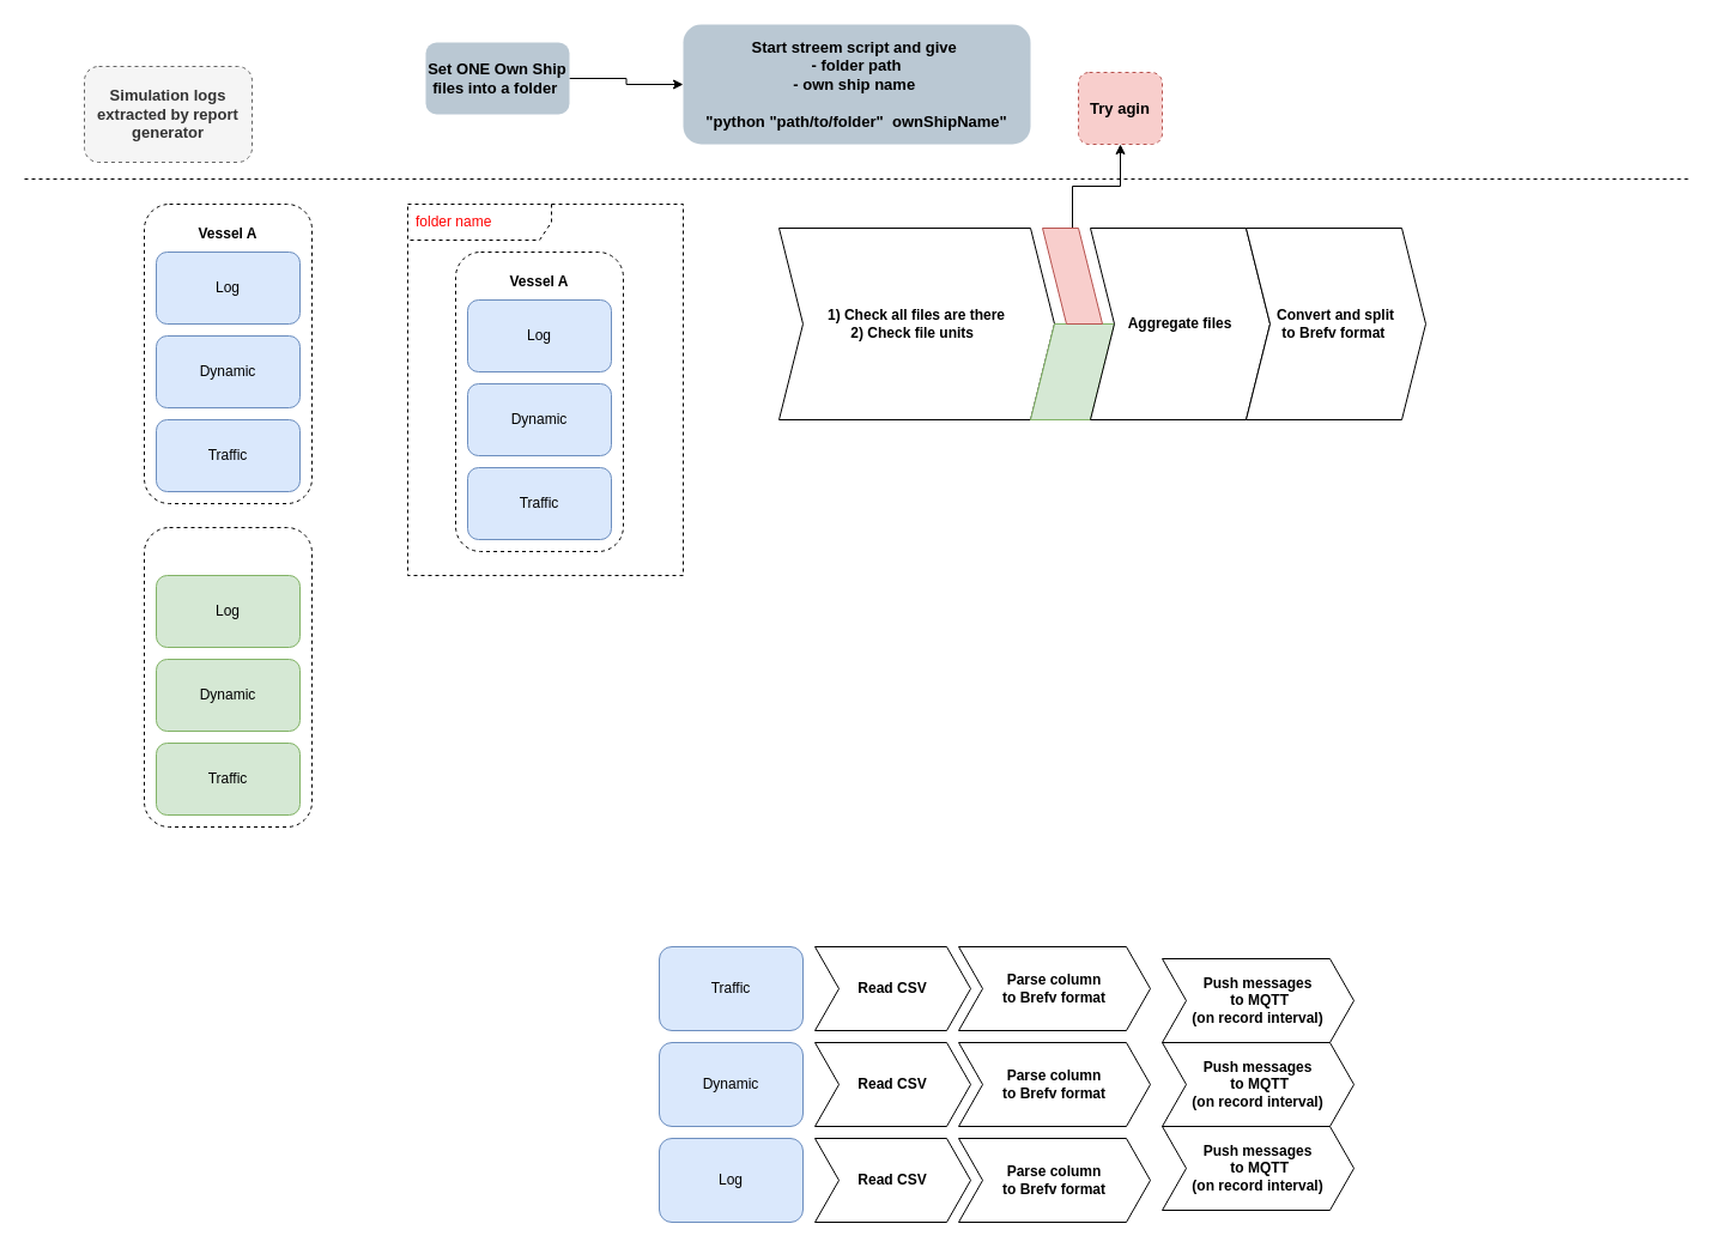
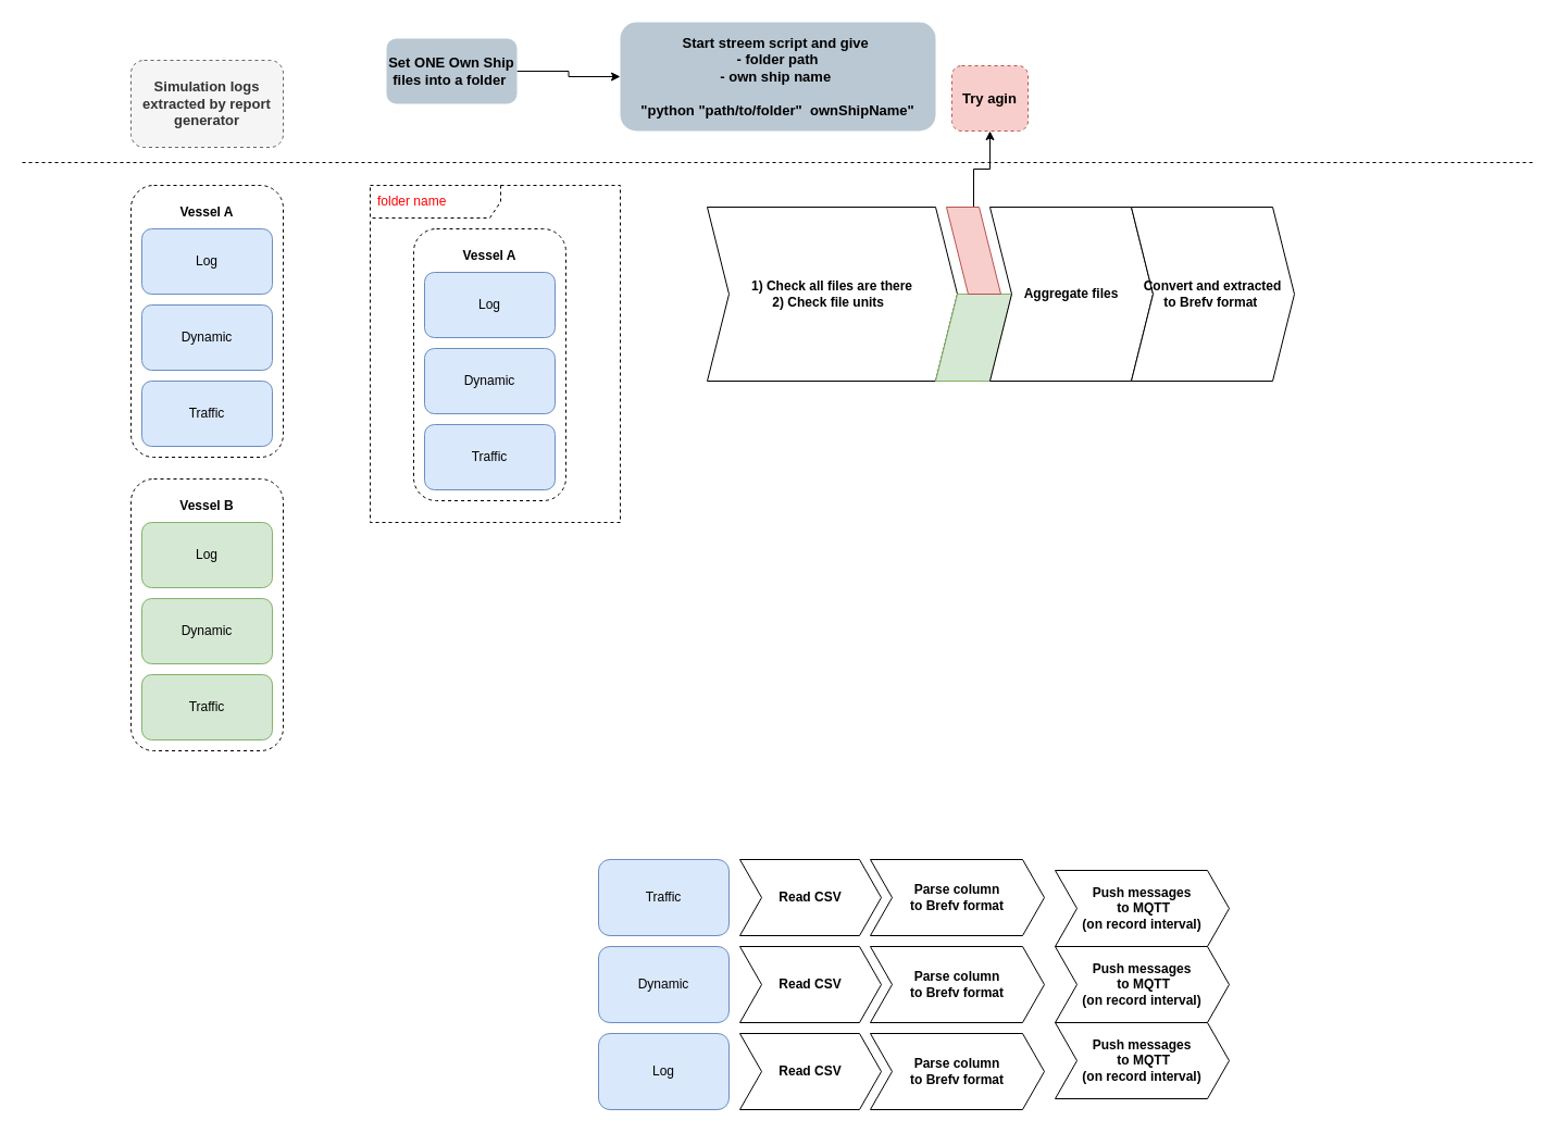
  <mxCell id="0" />
  <mxCell id="1" parent="0" />
  <mxCell id="2" value="" style="rounded=1;whiteSpace=wrap;html=1;dashed=1;fillColor=none;" vertex="1" parent="1"><mxGeometry x="120" y="440" width="140" height="250" as="geometry" /></mxCell>
  <mxCell id="3" value="" style="rounded=1;whiteSpace=wrap;html=1;dashed=1;fillColor=none;" vertex="1" parent="1"><mxGeometry x="120" y="170" width="140" height="250" as="geometry" /></mxCell>
  <mxCell id="4" value="Log" style="rounded=1;whiteSpace=wrap;html=1;fillColor=#dae8fc;strokeColor=#6c8ebf;" vertex="1" parent="1"><mxGeometry x="130" y="210" width="120" height="60" as="geometry" /></mxCell>
  <mxCell id="5" value="Dynamic" style="rounded=1;whiteSpace=wrap;html=1;fillColor=#dae8fc;strokeColor=#6c8ebf;" vertex="1" parent="1"><mxGeometry x="130" y="280" width="120" height="60" as="geometry" /></mxCell>
  <mxCell id="6" value="Traffic" style="rounded=1;whiteSpace=wrap;html=1;fillColor=#dae8fc;strokeColor=#6c8ebf;" vertex="1" parent="1"><mxGeometry x="130" y="350" width="120" height="60" as="geometry" /></mxCell>
  <mxCell id="7" value="Log" style="rounded=1;whiteSpace=wrap;html=1;fillColor=#d5e8d4;strokeColor=#82b366;" vertex="1" parent="1"><mxGeometry x="130" y="480" width="120" height="60" as="geometry" /></mxCell>
  <mxCell id="8" value="Dynamic" style="rounded=1;whiteSpace=wrap;html=1;fillColor=#d5e8d4;strokeColor=#82b366;" vertex="1" parent="1"><mxGeometry x="130" y="550" width="120" height="60" as="geometry" /></mxCell>
  <mxCell id="9" value="Traffic" style="rounded=1;whiteSpace=wrap;html=1;fillColor=#d5e8d4;strokeColor=#82b366;" vertex="1" parent="1"><mxGeometry x="130" y="620" width="120" height="60" as="geometry" /></mxCell>
  <mxCell id="10" value="Vessel A" style="text;html=1;strokeColor=none;fillColor=none;align=center;verticalAlign=middle;whiteSpace=wrap;rounded=0;fontStyle=1" vertex="1" parent="1"><mxGeometry x="160" y="180" width="60" height="30" as="geometry" /></mxCell>
+ <mxCell id="11" value="Vessel B" style="text;html=1;strokeColor=none;fillColor=none;align=center;verticalAlign=middle;whiteSpace=wrap;rounded=0;fontStyle=1" vertex="1" parent="1"><mxGeometry x="160" y="450" width="60" height="30" as="geometry" /></mxCell>
  <mxCell id="12" style="edgeStyle=orthogonalEdgeStyle;rounded=0;orthogonalLoop=1;jettySize=auto;html=1;exitX=1;exitY=0.5;exitDx=0;exitDy=0;fontColor=#FF0000;" edge="1" parent="1" source="13" target="14"><mxGeometry relative="1" as="geometry" /></mxCell>
  <mxCell id="13" value="Set ONE Own Ship files into a folder " style="text;fillColor=#bac8d3;align=center;verticalAlign=middle;whiteSpace=wrap;rounded=1;fontSize=13;fontStyle=1;dashed=1;" vertex="1" parent="1"><mxGeometry x="355" y="35" width="120" height="60" as="geometry" /></mxCell>
  <mxCell id="14" value="Start streem script and give &#10;- folder path&#10;- own ship name &#10;&#10;&quot;python &quot;path/to/folder&quot;  ownShipName&quot;" style="text;fillColor=#bac8d3;align=center;verticalAlign=middle;whiteSpace=wrap;rounded=1;fontSize=13;fontStyle=1;dashed=1;" vertex="1" parent="1"><mxGeometry x="570" y="20" width="290" height="100" as="geometry" /></mxCell>
- <mxCell id="15" value="Simulation logs extracted by report generator" style="text;align=center;verticalAlign=middle;whiteSpace=wrap;rounded=1;fontSize=13;fontStyle=1;dashed=1;fillColor=#f5f5f5;fontColor=#333333;strokeColor=#666666;" vertex="1" parent="1"><mxGeometry x="70" y="55" width="140" height="80" as="geometry" /></mxCell>
+ <mxCell id="15" value="Simulation logs extracted by report generator" style="text;align=center;verticalAlign=middle;whiteSpace=wrap;rounded=1;fontSize=13;fontStyle=1;dashed=1;fillColor=#f5f5f5;fontColor=#333333;strokeColor=#666666;" vertex="1" parent="1"><mxGeometry x="120" y="55" width="140" height="80" as="geometry" /></mxCell>
  <mxCell id="16" value="folder name&amp;nbsp;" style="shape=umlFrame;whiteSpace=wrap;html=1;width=120;height=30;boundedLbl=1;verticalAlign=middle;align=left;spacingLeft=5;dashed=1;fontColor=#FF0000;fillColor=none;" vertex="1" parent="1"><mxGeometry x="340" y="170" width="230" height="310" as="geometry" /></mxCell>
  <mxCell id="17" value="" style="rounded=1;whiteSpace=wrap;html=1;dashed=1;fillColor=none;" vertex="1" parent="1"><mxGeometry x="380" y="210" width="140" height="250" as="geometry" /></mxCell>
  <mxCell id="18" value="Log" style="rounded=1;whiteSpace=wrap;html=1;fillColor=#dae8fc;strokeColor=#6c8ebf;" vertex="1" parent="1"><mxGeometry x="390" y="250" width="120" height="60" as="geometry" /></mxCell>
  <mxCell id="19" value="Dynamic" style="rounded=1;whiteSpace=wrap;html=1;fillColor=#dae8fc;strokeColor=#6c8ebf;" vertex="1" parent="1"><mxGeometry x="390" y="320" width="120" height="60" as="geometry" /></mxCell>
  <mxCell id="20" value="Traffic" style="rounded=1;whiteSpace=wrap;html=1;fillColor=#dae8fc;strokeColor=#6c8ebf;" vertex="1" parent="1"><mxGeometry x="390" y="390" width="120" height="60" as="geometry" /></mxCell>
  <mxCell id="21" value="Vessel A" style="text;html=1;strokeColor=none;fillColor=none;align=center;verticalAlign=middle;whiteSpace=wrap;rounded=0;fontStyle=1" vertex="1" parent="1"><mxGeometry x="420" y="220" width="60" height="30" as="geometry" /></mxCell>
  <mxCell id="22" value="&lt;b&gt;1) Check all files are there&lt;br&gt;2) Check file units&amp;nbsp;&amp;nbsp;&lt;br&gt;&lt;/b&gt;" style="shape=step;perimeter=stepPerimeter;whiteSpace=wrap;html=1;fixedSize=1;" vertex="1" parent="1"><mxGeometry x="650" y="190" width="230" height="160" as="geometry" /></mxCell>
  <mxCell id="23" value="" style="endArrow=none;dashed=1;html=1;rounded=0;fontColor=#FF0000;" edge="1" parent="1"><mxGeometry width="50" height="50" relative="1" as="geometry"><mxPoint x="20" y="149" as="sourcePoint" /><mxPoint x="1410" y="149" as="targetPoint" /></mxGeometry></mxCell>
  <mxCell id="24" value="" style="shape=parallelogram;perimeter=parallelogramPerimeter;whiteSpace=wrap;html=1;fixedSize=1;fillColor=#d5e8d4;rotation=-180;size=20;strokeColor=#82b366;" vertex="1" parent="1"><mxGeometry x="860" y="270" width="70" height="80" as="geometry" /></mxCell>
  <mxCell id="25" style="edgeStyle=orthogonalEdgeStyle;rounded=0;orthogonalLoop=1;jettySize=auto;html=1;exitX=0.5;exitY=1;exitDx=0;exitDy=0;fontColor=#FF0000;" edge="1" parent="1" source="26" target="27"><mxGeometry relative="1" as="geometry"><mxPoint x="910" y="120" as="targetPoint" /></mxGeometry></mxCell>
  <mxCell id="26" value="&lt;br&gt;" style="shape=parallelogram;perimeter=parallelogramPerimeter;whiteSpace=wrap;html=1;fixedSize=1;fillColor=#f8cecc;rotation=-180;size=20;flipV=1;strokeColor=#b85450;horizontal=1;" vertex="1" parent="1"><mxGeometry x="870" y="190" width="50" height="80" as="geometry" /></mxCell>
- <mxCell id="27" value="Try agin" style="text;fillColor=#f8cecc;align=center;verticalAlign=middle;whiteSpace=wrap;rounded=1;fontSize=13;fontStyle=1;dashed=1;strokeColor=#b85450;" vertex="1" parent="1"><mxGeometry x="900" y="60" width="70" height="60" as="geometry" /></mxCell>
+ <mxCell id="27" value="Try agin" style="text;fillColor=#f8cecc;align=center;verticalAlign=middle;whiteSpace=wrap;rounded=1;fontSize=13;fontStyle=1;dashed=1;strokeColor=#b85450;" vertex="1" parent="1"><mxGeometry x="875" y="60" width="70" height="60" as="geometry" /></mxCell>
  <mxCell id="28" value="&lt;b&gt;Aggregate files&lt;br&gt;&lt;/b&gt;" style="shape=step;perimeter=stepPerimeter;whiteSpace=wrap;html=1;fixedSize=1;" vertex="1" parent="1"><mxGeometry x="910" y="190" width="150" height="160" as="geometry" /></mxCell>
- <mxCell id="29" value="&lt;b&gt;Convert and split &lt;br&gt;to Brefv format&amp;nbsp;&lt;br&gt;&lt;/b&gt;" style="shape=step;perimeter=stepPerimeter;whiteSpace=wrap;html=1;fixedSize=1;" vertex="1" parent="1"><mxGeometry x="1040" y="190" width="150" height="160" as="geometry" /></mxCell>
+ <mxCell id="29" value="&lt;b&gt;Convert and extracted &lt;br&gt;to Brefv format&amp;nbsp;&lt;br&gt;&lt;/b&gt;" style="shape=step;perimeter=stepPerimeter;whiteSpace=wrap;html=1;fixedSize=1;" vertex="1" parent="1"><mxGeometry x="1040" y="190" width="150" height="160" as="geometry" /></mxCell>
  <mxCell id="30" value="&lt;b&gt;Read CSV&lt;br&gt;&lt;/b&gt;" style="shape=step;perimeter=stepPerimeter;whiteSpace=wrap;html=1;fixedSize=1;" vertex="1" parent="1"><mxGeometry x="680" y="950" width="130" height="70" as="geometry" /></mxCell>
  <mxCell id="31" value="&lt;b&gt;Parse column &lt;br&gt;to Brefv format&lt;br&gt;&lt;/b&gt;" style="shape=step;perimeter=stepPerimeter;whiteSpace=wrap;html=1;fixedSize=1;" vertex="1" parent="1"><mxGeometry x="800" y="950" width="160" height="70" as="geometry" /></mxCell>
  <mxCell id="32" value="&lt;b&gt;Push messages&lt;br&gt;&amp;nbsp;to MQTT&lt;br&gt;(on record interval)&lt;br&gt;&lt;/b&gt;" style="shape=step;perimeter=stepPerimeter;whiteSpace=wrap;html=1;fixedSize=1;" vertex="1" parent="1"><mxGeometry x="970" y="940" width="160" height="70" as="geometry" /></mxCell>
  <mxCell id="33" value="Log" style="rounded=1;whiteSpace=wrap;html=1;fillColor=#dae8fc;strokeColor=#6c8ebf;" vertex="1" parent="1"><mxGeometry x="550" y="950" width="120" height="70" as="geometry" /></mxCell>
  <mxCell id="34" value="&lt;b&gt;Read CSV&lt;br&gt;&lt;/b&gt;" style="shape=step;perimeter=stepPerimeter;whiteSpace=wrap;html=1;fixedSize=1;" vertex="1" parent="1"><mxGeometry x="680" y="870" width="130" height="70" as="geometry" /></mxCell>
  <mxCell id="35" value="&lt;b&gt;Parse column &lt;br&gt;to Brefv format&lt;br&gt;&lt;/b&gt;" style="shape=step;perimeter=stepPerimeter;whiteSpace=wrap;html=1;fixedSize=1;" vertex="1" parent="1"><mxGeometry x="800" y="870" width="160" height="70" as="geometry" /></mxCell>
  <mxCell id="36" value="&lt;b&gt;Push messages&lt;br&gt;&amp;nbsp;to MQTT&lt;br&gt;(on record interval)&lt;br&gt;&lt;/b&gt;" style="shape=step;perimeter=stepPerimeter;whiteSpace=wrap;html=1;fixedSize=1;" vertex="1" parent="1"><mxGeometry x="970" y="870" width="160" height="70" as="geometry" /></mxCell>
  <mxCell id="37" value="Dynamic" style="rounded=1;whiteSpace=wrap;html=1;fillColor=#dae8fc;strokeColor=#6c8ebf;" vertex="1" parent="1"><mxGeometry x="550" y="870" width="120" height="70" as="geometry" /></mxCell>
  <mxCell id="38" value="&lt;b&gt;Read CSV&lt;br&gt;&lt;/b&gt;" style="shape=step;perimeter=stepPerimeter;whiteSpace=wrap;html=1;fixedSize=1;" vertex="1" parent="1"><mxGeometry x="680" y="790" width="130" height="70" as="geometry" /></mxCell>
  <mxCell id="39" value="&lt;b&gt;Parse column &lt;br&gt;to Brefv format&lt;br&gt;&lt;/b&gt;" style="shape=step;perimeter=stepPerimeter;whiteSpace=wrap;html=1;fixedSize=1;" vertex="1" parent="1"><mxGeometry x="800" y="790" width="160" height="70" as="geometry" /></mxCell>
  <mxCell id="40" value="&lt;b&gt;Push messages&lt;br&gt;&amp;nbsp;to MQTT&lt;br&gt;(on record interval)&lt;br&gt;&lt;/b&gt;" style="shape=step;perimeter=stepPerimeter;whiteSpace=wrap;html=1;fixedSize=1;" vertex="1" parent="1"><mxGeometry x="970" y="800" width="160" height="70" as="geometry" /></mxCell>
  <mxCell id="41" value="Traffic" style="rounded=1;whiteSpace=wrap;html=1;fillColor=#dae8fc;strokeColor=#6c8ebf;" vertex="1" parent="1"><mxGeometry x="550" y="790" width="120" height="70" as="geometry" /></mxCell>
